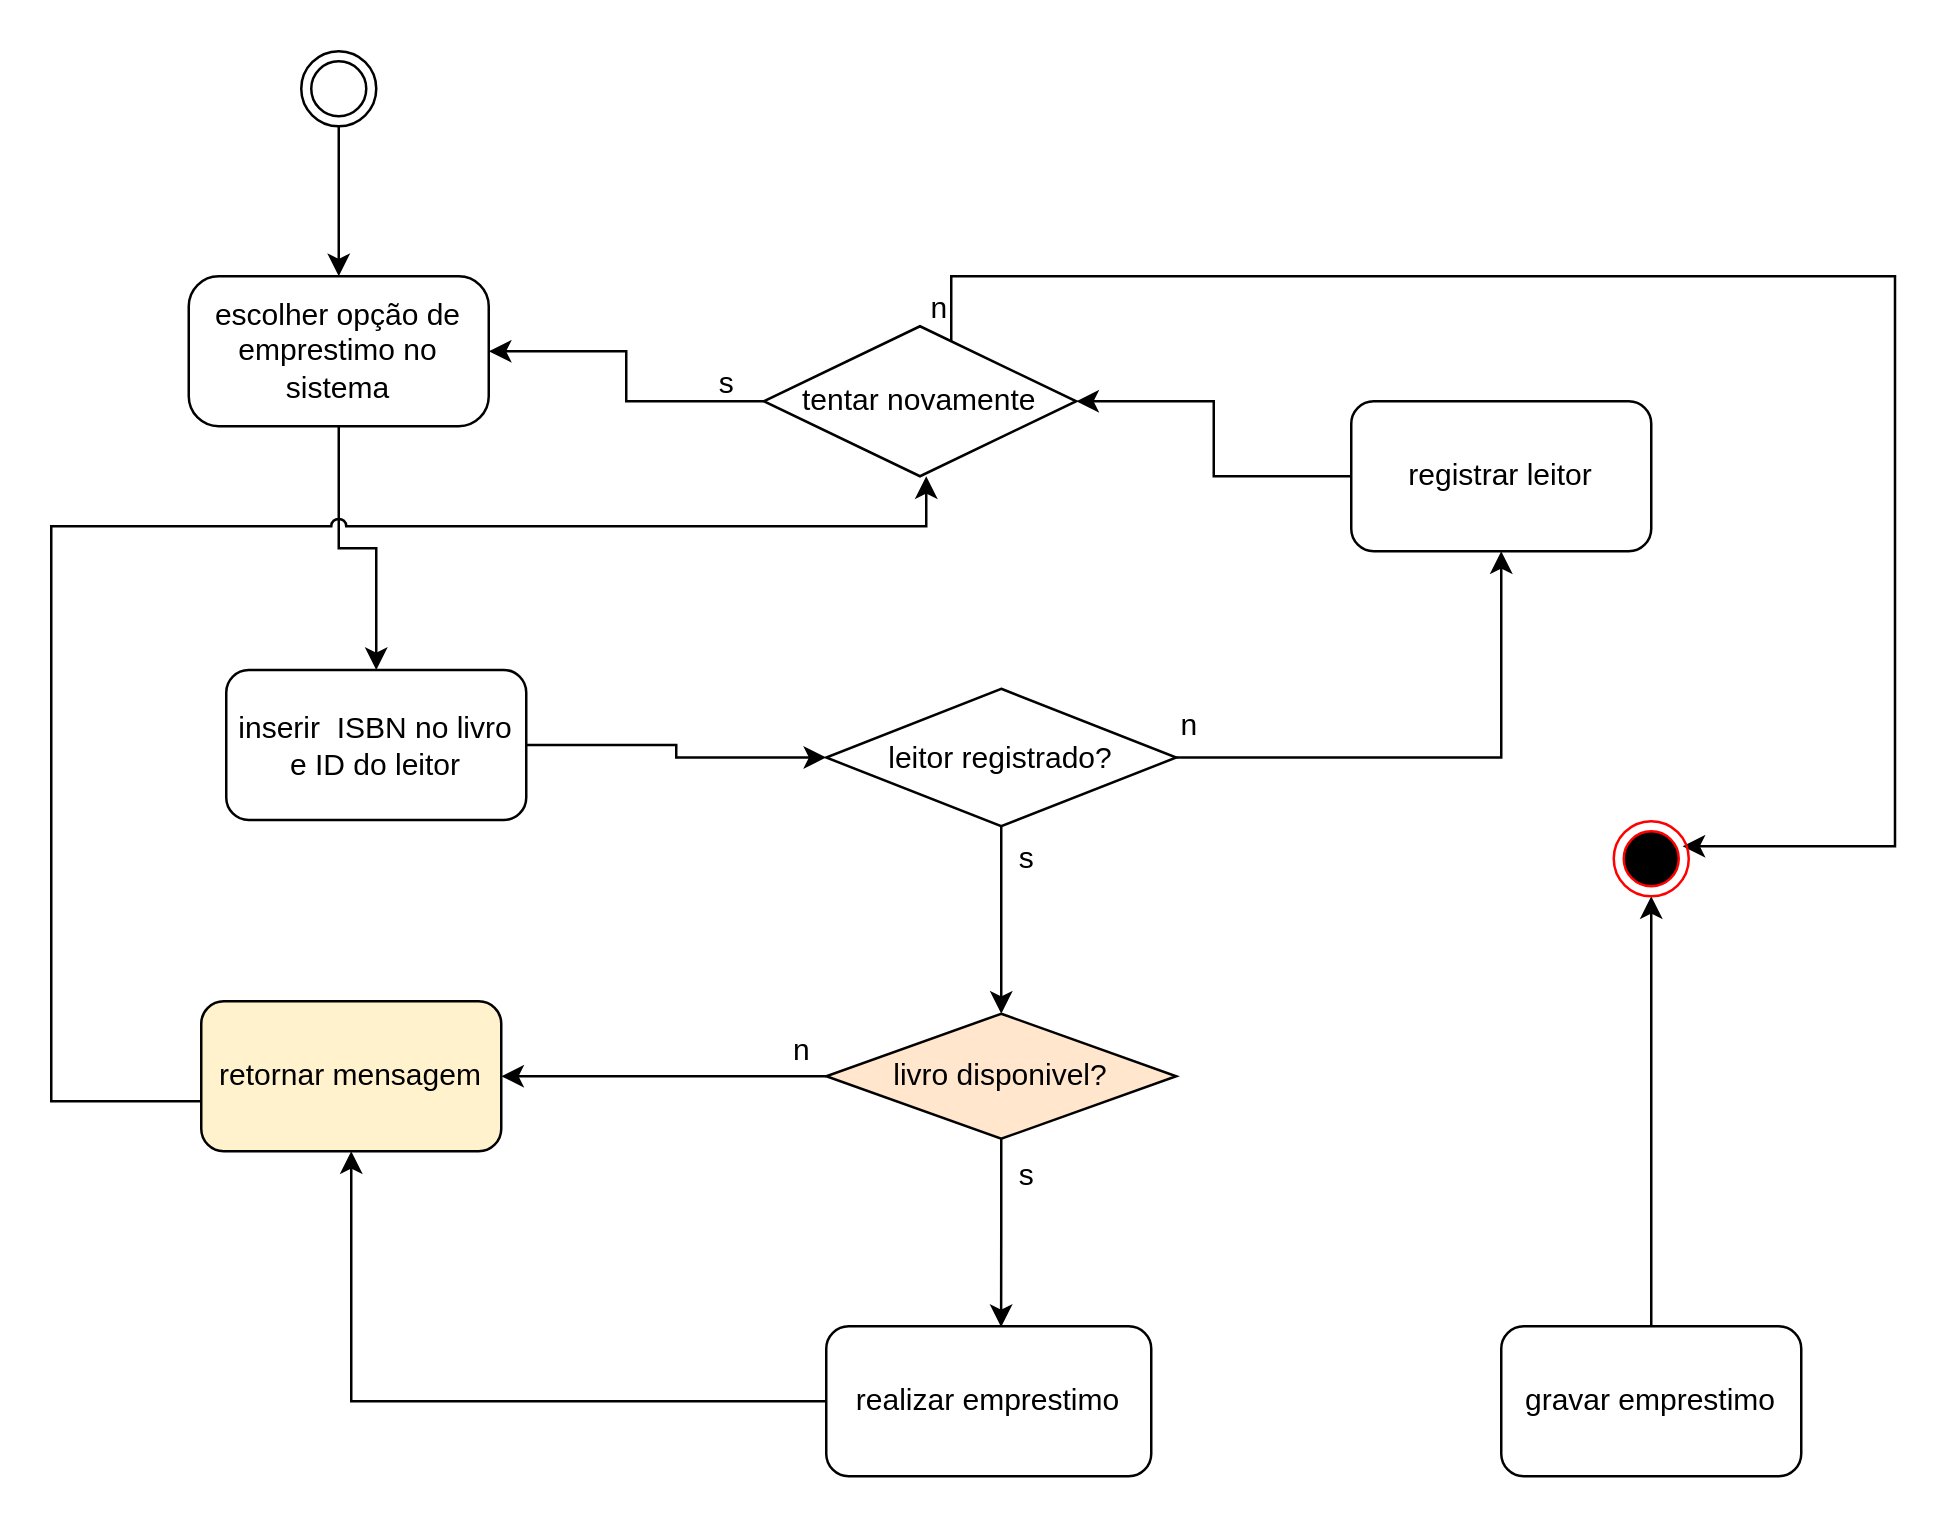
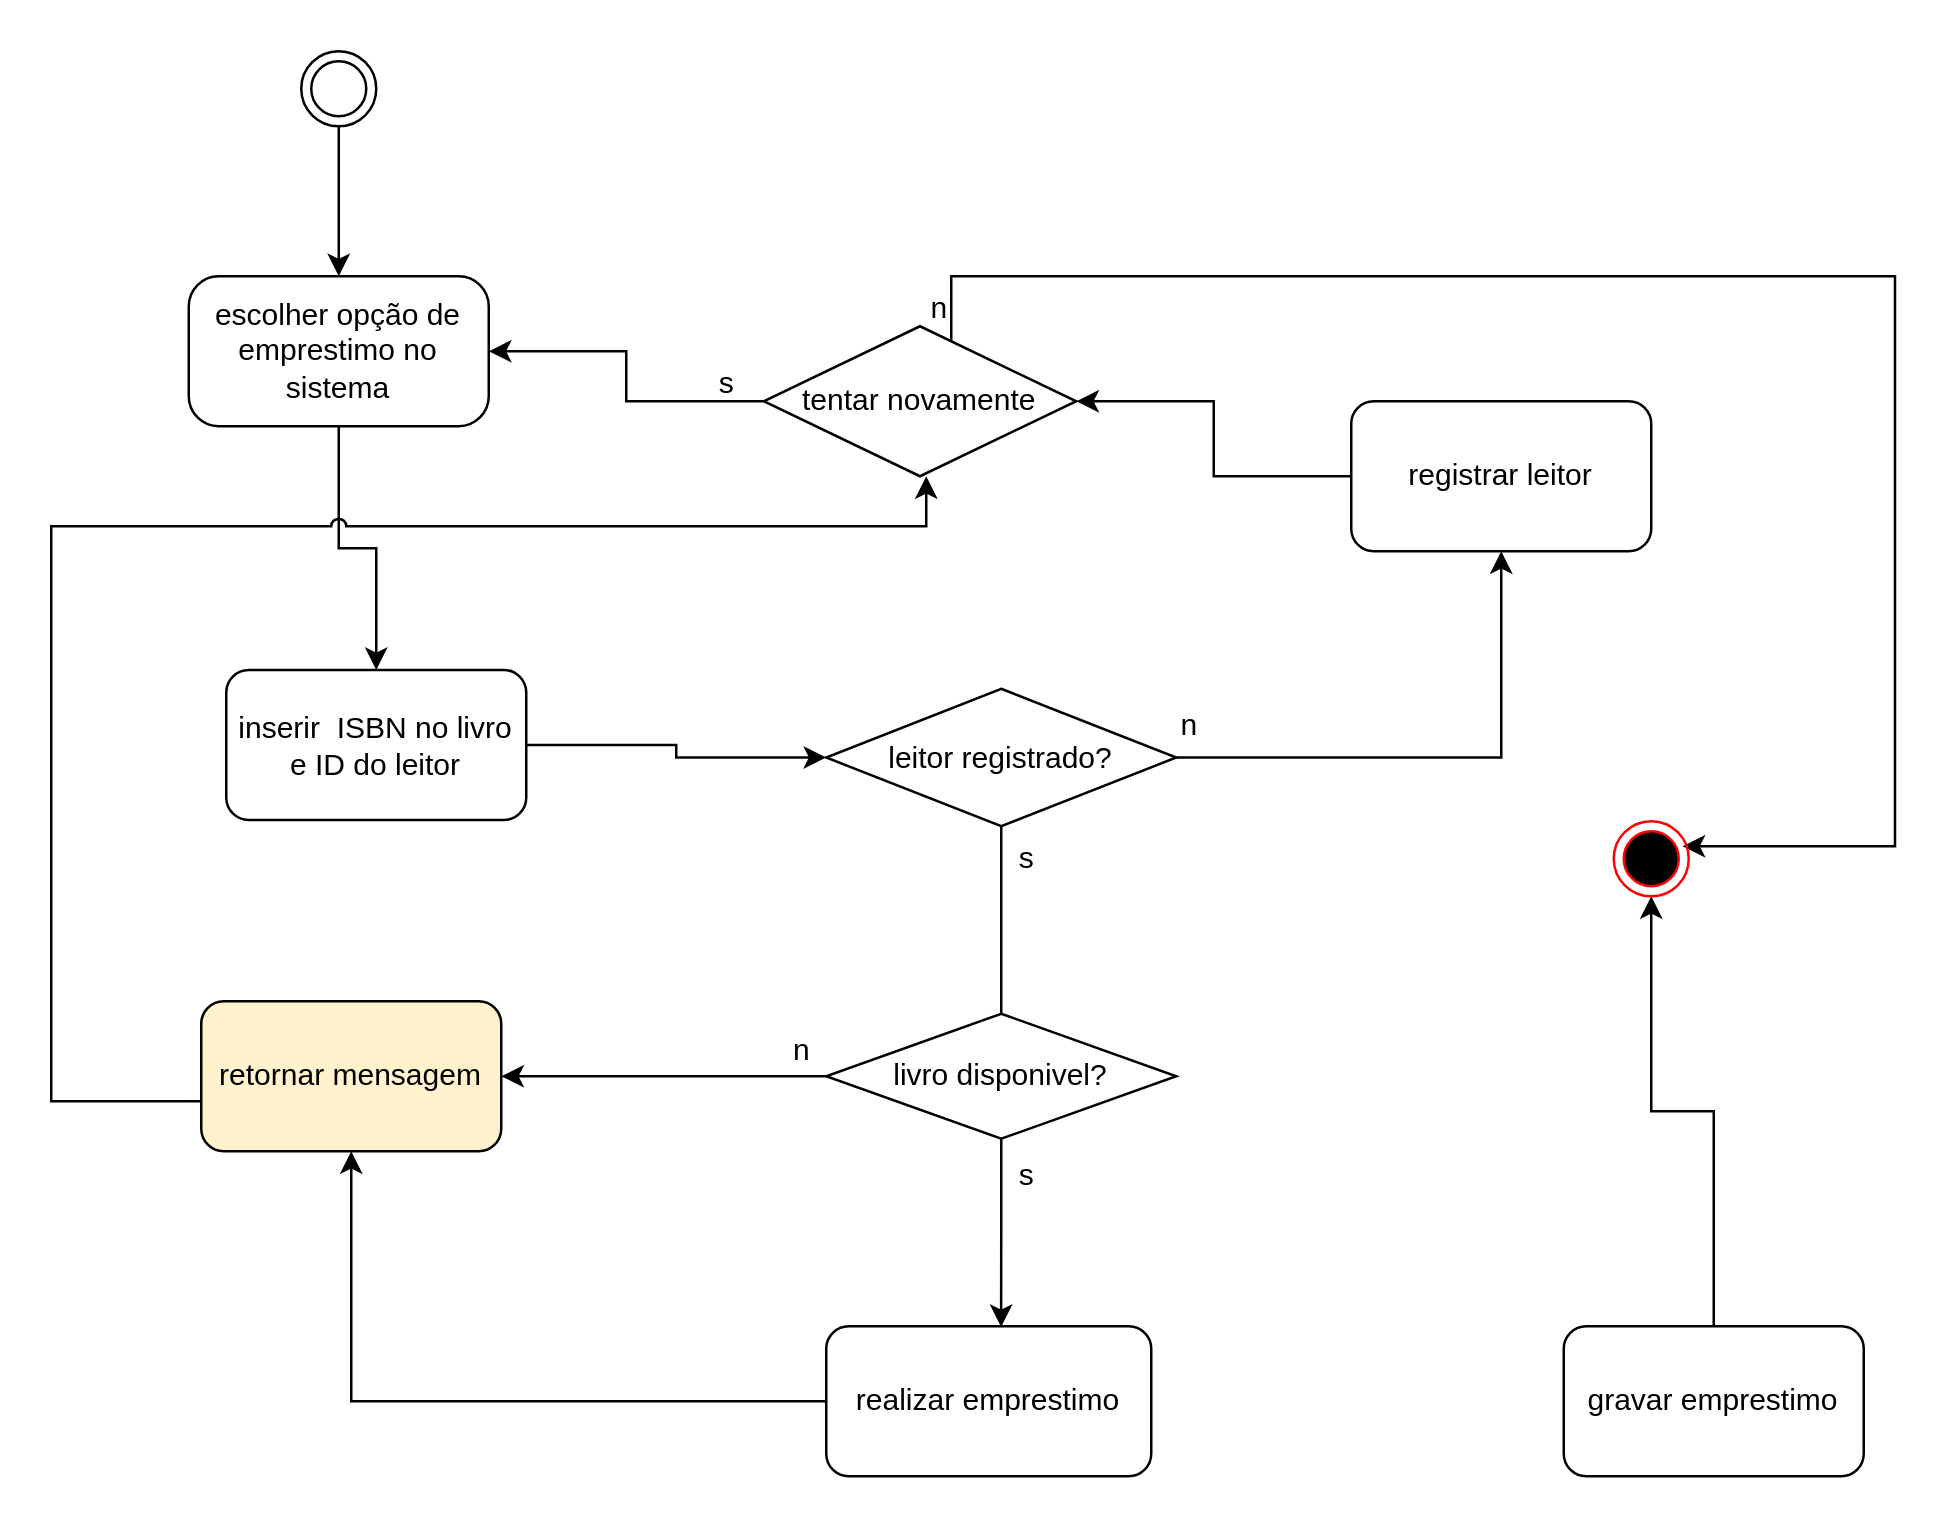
  <mxCell id="0" />
  <mxCell id="1" parent="0" />
  <mxCell id="2" style="edgeStyle=orthogonalEdgeStyle;rounded=0;orthogonalLoop=1;jettySize=auto;html=1;" edge="1" parent="1" source="3"><mxGeometry relative="1" as="geometry"><mxPoint x="135" y="110" as="targetPoint" /></mxGeometry></mxCell>
  <mxCell id="3" value="" style="ellipse;html=1;shape=endState;" vertex="1" parent="1"><mxGeometry x="120" y="20" width="30" height="30" as="geometry" /></mxCell>
  <mxCell id="4" style="edgeStyle=orthogonalEdgeStyle;rounded=0;orthogonalLoop=1;jettySize=auto;html=1;jumpStyle=arc;" edge="1" parent="1" source="5" target="7"><mxGeometry relative="1" as="geometry" /></mxCell>
  <mxCell id="5" value="escolher opção de emprestimo no sistema" style="rounded=1;whiteSpace=wrap;html=1;arcSize=20;" vertex="1" parent="1"><mxGeometry x="75" y="110" width="120" height="60" as="geometry" /></mxCell>
  <mxCell id="6" style="edgeStyle=orthogonalEdgeStyle;rounded=0;orthogonalLoop=1;jettySize=auto;html=1;" edge="1" parent="1" source="7" target="10"><mxGeometry relative="1" as="geometry" /></mxCell>
  <mxCell id="7" value="inserir&amp;nbsp; ISBN no livro e ID do leitor" style="rounded=1;whiteSpace=wrap;html=1;" vertex="1" parent="1"><mxGeometry x="90" y="267.5" width="120" height="60" as="geometry" /></mxCell>
  <mxCell id="8" style="edgeStyle=orthogonalEdgeStyle;rounded=0;orthogonalLoop=1;jettySize=auto;html=1;entryX=0.5;entryY=1;entryDx=0;entryDy=0;" edge="1" parent="1" source="10" target="12"><mxGeometry relative="1" as="geometry"><mxPoint x="380" y="210" as="targetPoint" /></mxGeometry></mxCell>
- <mxCell id="9" style="edgeStyle=orthogonalEdgeStyle;rounded=0;orthogonalLoop=1;jettySize=auto;html=1;entryX=0.5;entryY=0;entryDx=0;entryDy=0;" edge="1" parent="1" source="10" target="20"><mxGeometry relative="1" as="geometry" /></mxCell>
+ <mxCell id="9" style="edgeStyle=orthogonalEdgeStyle;rounded=0;orthogonalLoop=1;jettySize=auto;html=1;entryX=0.5;entryY=0;entryDx=0;entryDy=0;endArrow=none;" edge="1" parent="1" source="10" target="20"><mxGeometry relative="1" as="geometry" /></mxCell>
  <mxCell id="10" value="leitor registrado?" style="rhombus;whiteSpace=wrap;html=1;" vertex="1" parent="1"><mxGeometry x="330" y="275" width="140" height="55" as="geometry" /></mxCell>
  <mxCell id="11" style="edgeStyle=orthogonalEdgeStyle;rounded=0;orthogonalLoop=1;jettySize=auto;html=1;entryX=1;entryY=0.5;entryDx=0;entryDy=0;" edge="1" parent="1" source="12" target="15"><mxGeometry relative="1" as="geometry" /></mxCell>
  <mxCell id="12" value="registrar leitor" style="rounded=1;whiteSpace=wrap;html=1;" vertex="1" parent="1"><mxGeometry x="540" y="160" width="120" height="60" as="geometry" /></mxCell>
  <mxCell id="13" style="edgeStyle=orthogonalEdgeStyle;rounded=0;orthogonalLoop=1;jettySize=auto;html=1;" edge="1" parent="1" source="15" target="5"><mxGeometry relative="1" as="geometry" /></mxCell>
  <mxCell id="14" style="edgeStyle=orthogonalEdgeStyle;rounded=0;orthogonalLoop=1;jettySize=auto;html=1;entryX=0.5;entryY=0;entryDx=0;entryDy=0;" edge="1" parent="1"><mxGeometry relative="1" as="geometry"><mxPoint x="380" y="140" as="sourcePoint" /><mxPoint x="672.5" y="338" as="targetPoint" /><Array as="points"><mxPoint x="380.5" y="110" /><mxPoint x="757.5" y="110" /></Array></mxGeometry></mxCell>
  <mxCell id="15" value="tentar novamente" style="rhombus;whiteSpace=wrap;html=1;" vertex="1" parent="1"><mxGeometry x="305" y="130" width="125" height="60" as="geometry" /></mxCell>
  <mxCell id="16" style="edgeStyle=orthogonalEdgeStyle;rounded=0;orthogonalLoop=1;jettySize=auto;html=1;" edge="1" parent="1" source="17" target="22"><mxGeometry relative="1" as="geometry" /></mxCell>
  <mxCell id="17" value="realizar emprestimo" style="rounded=1;whiteSpace=wrap;html=1;" vertex="1" parent="1"><mxGeometry x="330" y="530" width="130" height="60" as="geometry" /></mxCell>
  <mxCell id="18" style="edgeStyle=orthogonalEdgeStyle;rounded=0;orthogonalLoop=1;jettySize=auto;html=1;entryX=0.538;entryY=0.005;entryDx=0;entryDy=0;entryPerimeter=0;" edge="1" parent="1" source="20" target="17"><mxGeometry relative="1" as="geometry" /></mxCell>
  <mxCell id="19" style="edgeStyle=orthogonalEdgeStyle;rounded=0;orthogonalLoop=1;jettySize=auto;html=1;entryX=1;entryY=0.5;entryDx=0;entryDy=0;" edge="1" parent="1" source="20" target="22"><mxGeometry relative="1" as="geometry" /></mxCell>
- <mxCell id="20" value="livro disponivel?" style="rhombus;whiteSpace=wrap;html=1;fillColor=#ffe6cc;" vertex="1" parent="1"><mxGeometry x="330" y="405" width="140" height="50" as="geometry" /></mxCell>
+ <mxCell id="20" value="livro disponivel?" style="rhombus;whiteSpace=wrap;html=1;" vertex="1" parent="1"><mxGeometry x="330" y="405" width="140" height="50" as="geometry" /></mxCell>
  <mxCell id="21" style="edgeStyle=orthogonalEdgeStyle;rounded=0;orthogonalLoop=1;jettySize=auto;html=1;entryX=0.52;entryY=1;entryDx=0;entryDy=0;entryPerimeter=0;jumpStyle=arc;" edge="1" parent="1" target="15"><mxGeometry relative="1" as="geometry"><mxPoint x="80" y="440" as="sourcePoint" /><mxPoint x="370" y="200" as="targetPoint" /><Array as="points"><mxPoint x="20" y="440" /><mxPoint x="20" y="210" /><mxPoint x="370" y="210" /></Array></mxGeometry></mxCell>
  <mxCell id="22" value="retornar mensagem" style="rounded=1;whiteSpace=wrap;html=1;fillColor=#fff2cc;" vertex="1" parent="1"><mxGeometry x="80" y="400" width="120" height="60" as="geometry" /></mxCell>
  <mxCell id="23" style="edgeStyle=orthogonalEdgeStyle;rounded=0;orthogonalLoop=1;jettySize=auto;html=1;entryX=0.5;entryY=1;entryDx=0;entryDy=0;" edge="1" parent="1" source="24" target="25"><mxGeometry relative="1" as="geometry" /></mxCell>
- <mxCell id="24" value="gravar emprestimo" style="rounded=1;whiteSpace=wrap;html=1;" vertex="1" parent="1"><mxGeometry x="600" y="530" width="120" height="60" as="geometry" /></mxCell>
+ <mxCell id="24" value="gravar emprestimo" style="rounded=1;whiteSpace=wrap;html=1;" vertex="1" parent="1"><mxGeometry x="625" y="530" width="120" height="60" as="geometry" /></mxCell>
  <mxCell id="25" value="" style="ellipse;html=1;shape=endState;fillColor=#000000;strokeColor=#ff0000;" vertex="1" parent="1"><mxGeometry x="645" y="328" width="30" height="30" as="geometry" /></mxCell>
  <mxCell id="26" value="s" style="text;html=1;align=center;verticalAlign=middle;resizable=0;points=[];autosize=1;strokeColor=none;fillColor=none;" vertex="1" parent="1"><mxGeometry x="275" y="138" width="30" height="30" as="geometry" /></mxCell>
  <mxCell id="27" value="n" style="text;html=1;align=center;verticalAlign=middle;resizable=0;points=[];autosize=1;strokeColor=none;fillColor=none;" vertex="1" parent="1"><mxGeometry x="305" y="405" width="30" height="30" as="geometry" /></mxCell>
  <mxCell id="28" value="n" style="text;html=1;align=center;verticalAlign=middle;resizable=0;points=[];autosize=1;strokeColor=none;fillColor=none;" vertex="1" parent="1"><mxGeometry x="360" y="108" width="30" height="30" as="geometry" /></mxCell>
  <mxCell id="29" value="n" style="text;html=1;align=center;verticalAlign=middle;resizable=0;points=[];autosize=1;strokeColor=none;fillColor=none;" vertex="1" parent="1"><mxGeometry x="460" y="275" width="30" height="30" as="geometry" /></mxCell>
  <mxCell id="30" value="s" style="text;html=1;align=center;verticalAlign=middle;resizable=0;points=[];autosize=1;strokeColor=none;fillColor=none;" vertex="1" parent="1"><mxGeometry x="395" y="328" width="30" height="30" as="geometry" /></mxCell>
  <mxCell id="31" value="s" style="text;html=1;align=center;verticalAlign=middle;resizable=0;points=[];autosize=1;strokeColor=none;fillColor=none;" vertex="1" parent="1"><mxGeometry x="395" y="455" width="30" height="30" as="geometry" /></mxCell>
